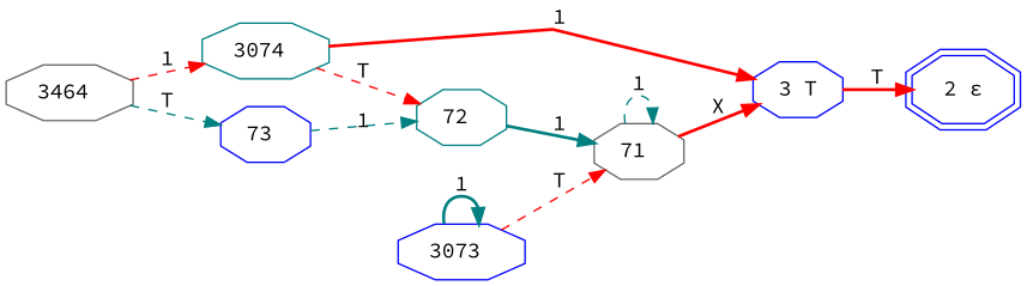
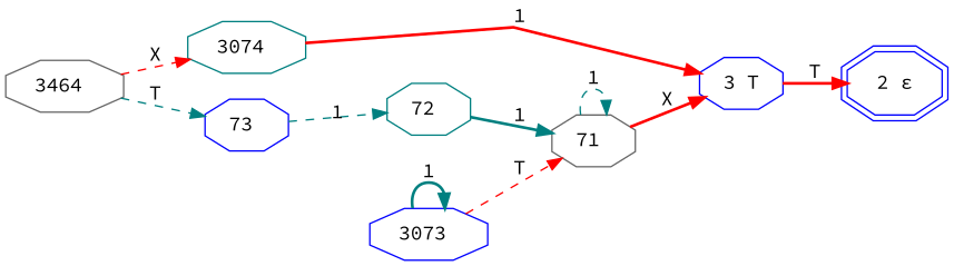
  digraph {
    fontname="Source Code Pro"
    rankdir=LR
    splines=false
    node [color=blue fontname="Source Code Pro" shape=octagon]
    edge [color=red fontname="Source Code Pro" style=dashed]
    n1 [color=gray40 label="3464 "]
    n2 [color=teal label="3074 "]
    n3 [label="73 "]
    n4 [color=teal label="72 "]
    n5 [label="3 T"]
    n6 [label="3073 "]
    n7 [color=gray40 label="71 "]
    n8 [label="2 &#949;" shape=doubleoctagon]
-   n1 -> n2 [label=1]
+   n1 -> n2 [label=X]
    n1 -> n3 [color=teal label=T]
-   n2 -> n4 [label=T]
    n2 -> n5 [label=1 style=bold]
    n3 -> n4 [color=teal label=1]
    n4 -> n7 [color=teal label=1 style=bold]
    n5 -> n8 [label=T style=bold]
    n6 -> n6 [color=teal label=1 style=bold]
    n6 -> n7 [label=T]
    n7 -> n5 [label=X style=bold]
    n7 -> n7 [color=teal label=1]
  }
